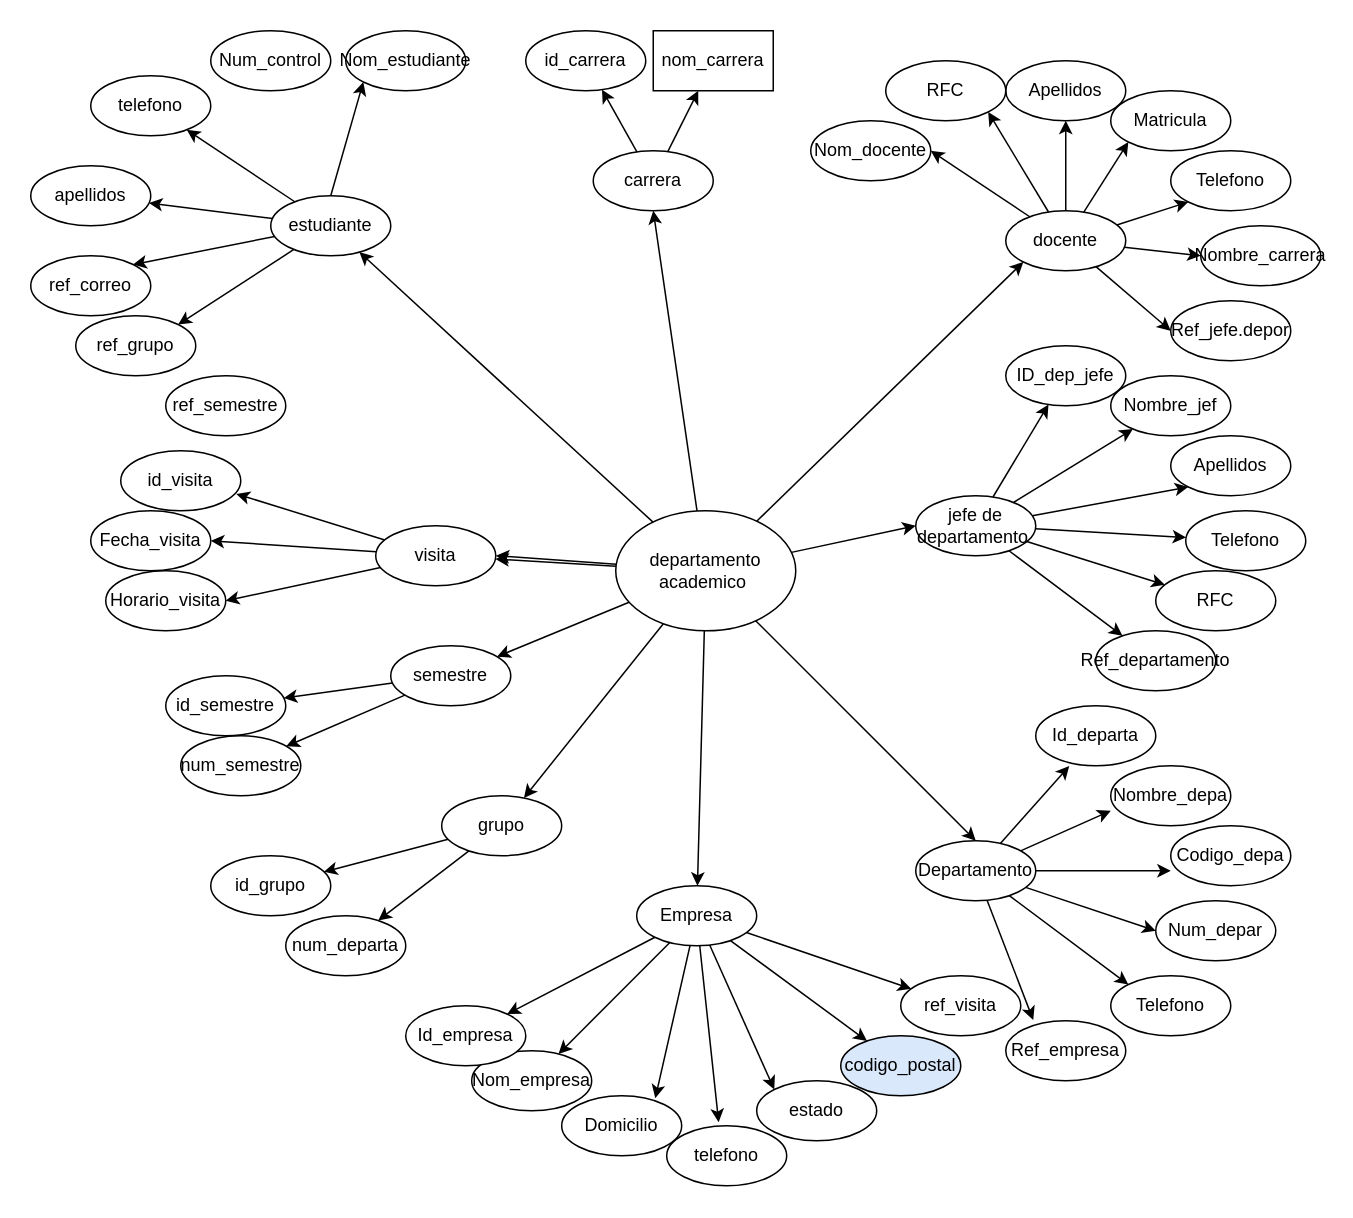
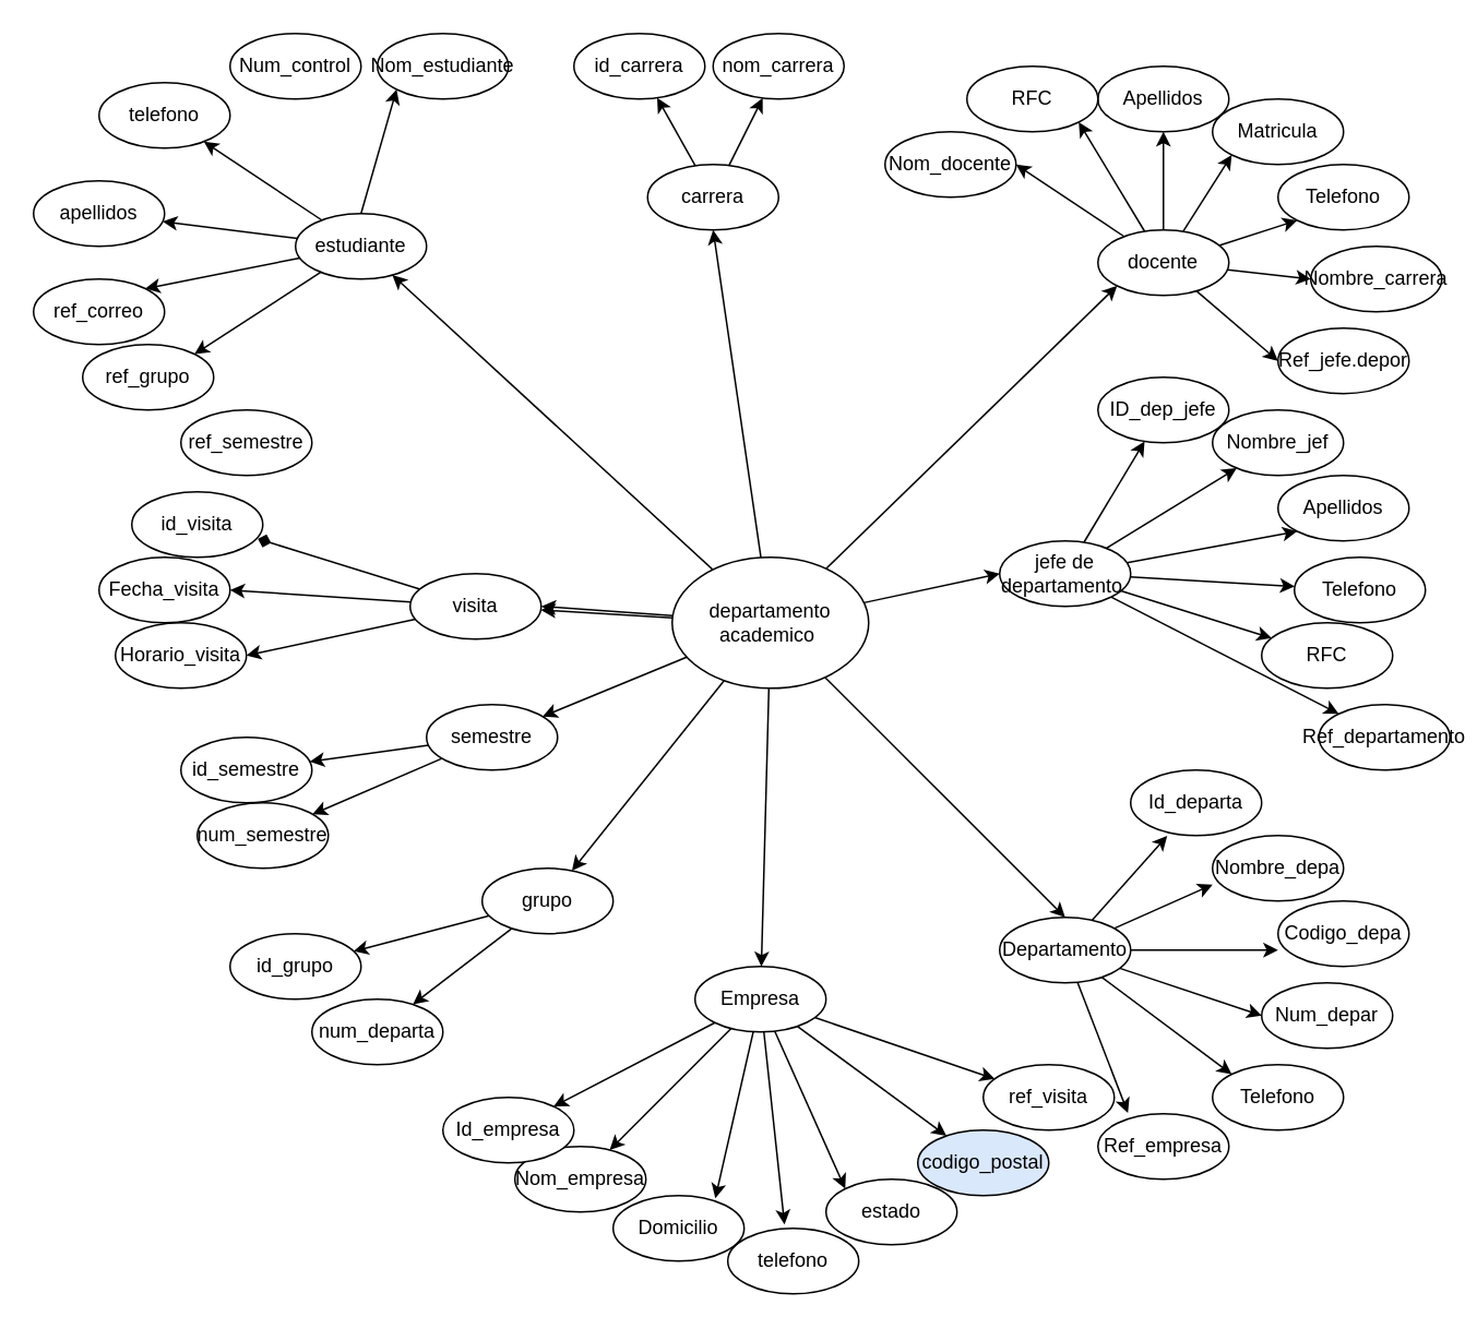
  <mxCell id="0" />
  <mxCell id="1" parent="0" />
  <mxCell id="2" style="edgeStyle=none;html=1;entryX=0.5;entryY=0;entryDx=0;entryDy=0;" parent="1" source="12" target="33" edge="1"><mxGeometry relative="1" as="geometry" /></mxCell>
  <mxCell id="3" style="edgeStyle=none;html=1;entryX=1;entryY=0.5;entryDx=0;entryDy=0;" parent="1" source="12" target="26" edge="1"><mxGeometry relative="1" as="geometry" /></mxCell>
  <mxCell id="4" style="edgeStyle=none;html=1;entryX=0;entryY=0.5;entryDx=0;entryDy=0;" parent="1" source="12" target="48" edge="1"><mxGeometry relative="1" as="geometry" /></mxCell>
  <mxCell id="5" style="edgeStyle=none;html=1;entryX=0;entryY=1;entryDx=0;entryDy=0;" parent="1" source="12" target="41" edge="1"><mxGeometry relative="1" as="geometry" /></mxCell>
  <mxCell id="6" style="edgeStyle=none;html=1;entryX=0.5;entryY=1;entryDx=0;entryDy=0;" parent="1" source="12" target="21" edge="1"><mxGeometry relative="1" as="geometry" /></mxCell>
  <mxCell id="7" style="edgeStyle=none;html=1;" parent="1" source="12" target="18" edge="1"><mxGeometry relative="1" as="geometry" /></mxCell>
  <mxCell id="8" style="edgeStyle=none;html=1;" parent="1" source="12" target="83" edge="1"><mxGeometry relative="1" as="geometry" /></mxCell>
  <mxCell id="9" value="" style="edgeStyle=none;html=1;" edge="1" parent="1" source="12" target="26"><mxGeometry relative="1" as="geometry" /></mxCell>
  <mxCell id="10" style="edgeStyle=none;html=1;" edge="1" parent="1" source="12" target="95"><mxGeometry relative="1" as="geometry" /></mxCell>
  <mxCell id="11" style="edgeStyle=none;html=1;" edge="1" parent="1" source="12" target="99"><mxGeometry relative="1" as="geometry" /></mxCell>
  <mxCell id="12" value="departamento academico&amp;nbsp;" style="ellipse;whiteSpace=wrap;html=1;" parent="1" vertex="1"><mxGeometry x="410" y="340" width="120" height="80" as="geometry" /></mxCell>
  <mxCell id="13" style="edgeStyle=none;html=1;exitX=0.5;exitY=0;exitDx=0;exitDy=0;entryX=0;entryY=1;entryDx=0;entryDy=0;" parent="1" source="18" target="51" edge="1"><mxGeometry relative="1" as="geometry" /></mxCell>
  <mxCell id="14" style="edgeStyle=none;html=1;" parent="1" source="18" target="50" edge="1"><mxGeometry relative="1" as="geometry" /></mxCell>
  <mxCell id="15" style="edgeStyle=none;html=1;" parent="1" source="18" target="54" edge="1"><mxGeometry relative="1" as="geometry" /></mxCell>
  <mxCell id="16" style="edgeStyle=none;html=1;entryX=1;entryY=0;entryDx=0;entryDy=0;" parent="1" source="18" target="53" edge="1"><mxGeometry relative="1" as="geometry" /></mxCell>
  <mxCell id="17" style="edgeStyle=none;html=1;entryX=1;entryY=0;entryDx=0;entryDy=0;" parent="1" source="18" target="52" edge="1"><mxGeometry relative="1" as="geometry" /></mxCell>
  <mxCell id="18" value="estudiante" style="ellipse;whiteSpace=wrap;html=1;" parent="1" vertex="1"><mxGeometry x="180" y="130" width="80" height="40" as="geometry" /></mxCell>
  <mxCell id="19" style="edgeStyle=none;html=1;" parent="1" source="21" target="56" edge="1"><mxGeometry relative="1" as="geometry" /></mxCell>
  <mxCell id="20" style="edgeStyle=none;html=1;" parent="1" source="21" target="55" edge="1"><mxGeometry relative="1" as="geometry" /></mxCell>
  <mxCell id="21" value="carrera" style="ellipse;whiteSpace=wrap;html=1;" parent="1" vertex="1"><mxGeometry x="395" y="100" width="80" height="40" as="geometry" /></mxCell>
  <mxCell id="22" value="ref_semestre" style="ellipse;whiteSpace=wrap;html=1;" parent="1" vertex="1"><mxGeometry x="110" y="250" width="80" height="40" as="geometry" /></mxCell>
- <mxCell id="23" style="edgeStyle=none;html=1;entryX=0.963;entryY=0.719;entryDx=0;entryDy=0;entryPerimeter=0;" parent="1" source="26" target="89" edge="1"><mxGeometry relative="1" as="geometry" /></mxCell>
+ <mxCell id="23" style="edgeStyle=none;html=1;entryX=0.963;entryY=0.719;entryDx=0;entryDy=0;entryPerimeter=0;endArrow=diamond;" parent="1" source="26" target="89" edge="1"><mxGeometry relative="1" as="geometry" /></mxCell>
  <mxCell id="24" style="edgeStyle=none;html=1;entryX=1;entryY=0.5;entryDx=0;entryDy=0;" parent="1" source="26" target="92" edge="1"><mxGeometry relative="1" as="geometry" /></mxCell>
  <mxCell id="25" style="edgeStyle=none;html=1;entryX=1;entryY=0.5;entryDx=0;entryDy=0;" parent="1" source="26" target="96" edge="1"><mxGeometry relative="1" as="geometry"><mxPoint x="160" y="390" as="targetPoint" /></mxGeometry></mxCell>
  <mxCell id="26" value="visita" style="ellipse;whiteSpace=wrap;html=1;" parent="1" vertex="1"><mxGeometry x="250" y="350" width="80" height="40" as="geometry" /></mxCell>
  <mxCell id="27" style="edgeStyle=none;html=1;entryX=0.279;entryY=1.004;entryDx=0;entryDy=0;entryPerimeter=0;" parent="1" source="33" target="70" edge="1"><mxGeometry relative="1" as="geometry" /></mxCell>
  <mxCell id="28" style="edgeStyle=none;html=1;entryX=0;entryY=0.75;entryDx=0;entryDy=0;entryPerimeter=0;" parent="1" source="33" target="71" edge="1"><mxGeometry relative="1" as="geometry" /></mxCell>
  <mxCell id="29" style="edgeStyle=none;html=1;entryX=0;entryY=0.75;entryDx=0;entryDy=0;entryPerimeter=0;" parent="1" source="33" target="72" edge="1"><mxGeometry relative="1" as="geometry" /></mxCell>
  <mxCell id="30" style="edgeStyle=none;html=1;entryX=0;entryY=0.5;entryDx=0;entryDy=0;" parent="1" source="33" target="73" edge="1"><mxGeometry relative="1" as="geometry" /></mxCell>
  <mxCell id="31" style="edgeStyle=none;html=1;entryX=0;entryY=0;entryDx=0;entryDy=0;" parent="1" source="33" target="74" edge="1"><mxGeometry relative="1" as="geometry" /></mxCell>
  <mxCell id="32" style="edgeStyle=none;html=1;entryX=0.229;entryY=-0.012;entryDx=0;entryDy=0;entryPerimeter=0;" parent="1" source="33" target="75" edge="1"><mxGeometry relative="1" as="geometry" /></mxCell>
  <mxCell id="33" value="Departamento" style="ellipse;whiteSpace=wrap;html=1;" parent="1" vertex="1"><mxGeometry x="610" y="560" width="80" height="40" as="geometry" /></mxCell>
  <mxCell id="34" style="edgeStyle=none;html=1;entryX=1;entryY=0.5;entryDx=0;entryDy=0;" parent="1" source="41" target="62" edge="1"><mxGeometry relative="1" as="geometry" /></mxCell>
  <mxCell id="35" style="edgeStyle=none;html=1;entryX=1;entryY=1;entryDx=0;entryDy=0;" parent="1" source="41" target="61" edge="1"><mxGeometry relative="1" as="geometry" /></mxCell>
  <mxCell id="36" style="edgeStyle=none;html=1;entryX=0.5;entryY=1;entryDx=0;entryDy=0;" parent="1" source="41" target="59" edge="1"><mxGeometry relative="1" as="geometry" /></mxCell>
  <mxCell id="37" style="edgeStyle=none;html=1;entryX=0;entryY=1;entryDx=0;entryDy=0;" parent="1" source="41" target="60" edge="1"><mxGeometry relative="1" as="geometry" /></mxCell>
  <mxCell id="38" style="edgeStyle=none;html=1;entryX=0;entryY=1;entryDx=0;entryDy=0;" parent="1" source="41" target="58" edge="1"><mxGeometry relative="1" as="geometry" /></mxCell>
  <mxCell id="39" style="edgeStyle=none;html=1;entryX=0;entryY=0.5;entryDx=0;entryDy=0;" parent="1" source="41" target="57" edge="1"><mxGeometry relative="1" as="geometry" /></mxCell>
  <mxCell id="40" style="edgeStyle=none;html=1;entryX=0;entryY=0.5;entryDx=0;entryDy=0;" parent="1" source="41" target="64" edge="1"><mxGeometry relative="1" as="geometry" /></mxCell>
  <mxCell id="41" value="docente" style="ellipse;whiteSpace=wrap;html=1;" parent="1" vertex="1"><mxGeometry x="670" y="140" width="80" height="40" as="geometry" /></mxCell>
  <mxCell id="42" style="edgeStyle=none;html=1;" edge="1" parent="1" source="48" target="65"><mxGeometry relative="1" as="geometry" /></mxCell>
  <mxCell id="43" style="edgeStyle=none;html=1;" edge="1" parent="1" source="48" target="69"><mxGeometry relative="1" as="geometry" /></mxCell>
  <mxCell id="44" style="edgeStyle=none;html=1;" edge="1" parent="1" source="48" target="68"><mxGeometry relative="1" as="geometry" /></mxCell>
  <mxCell id="45" style="edgeStyle=none;html=1;entryX=0;entryY=1;entryDx=0;entryDy=0;" edge="1" parent="1" source="48" target="67"><mxGeometry relative="1" as="geometry" /></mxCell>
  <mxCell id="46" style="edgeStyle=none;html=1;" edge="1" parent="1" source="48" target="66"><mxGeometry relative="1" as="geometry" /></mxCell>
  <mxCell id="47" style="edgeStyle=none;html=1;" edge="1" parent="1" source="48" target="63"><mxGeometry relative="1" as="geometry" /></mxCell>
  <mxCell id="48" value="jefe de departamento&amp;nbsp;" style="ellipse;whiteSpace=wrap;html=1;" parent="1" vertex="1"><mxGeometry x="610" y="330" width="80" height="40" as="geometry" /></mxCell>
  <mxCell id="49" value="Num_control" style="ellipse;whiteSpace=wrap;html=1;" parent="1" vertex="1"><mxGeometry x="140" y="20" width="80" height="40" as="geometry" /></mxCell>
  <mxCell id="50" value="telefono" style="ellipse;whiteSpace=wrap;html=1;" parent="1" vertex="1"><mxGeometry x="60" y="50" width="80" height="40" as="geometry" /></mxCell>
  <mxCell id="51" value="Nom_estudiante" style="ellipse;whiteSpace=wrap;html=1;" parent="1" vertex="1"><mxGeometry x="230" y="20" width="80" height="40" as="geometry" /></mxCell>
  <mxCell id="52" value="ref_grupo" style="ellipse;whiteSpace=wrap;html=1;" parent="1" vertex="1"><mxGeometry x="50" y="210" width="80" height="40" as="geometry" /></mxCell>
  <mxCell id="53" value="ref_correo" style="ellipse;whiteSpace=wrap;html=1;" parent="1" vertex="1"><mxGeometry x="20" y="170" width="80" height="40" as="geometry" /></mxCell>
  <mxCell id="54" value="apellidos" style="ellipse;whiteSpace=wrap;html=1;" parent="1" vertex="1"><mxGeometry x="20" y="110" width="80" height="40" as="geometry" /></mxCell>
- <mxCell id="55" value="nom_carrera" style="whiteSpace=wrap;html=1;rounded=0;" parent="1" vertex="1"><mxGeometry x="435" y="20" width="80" height="40" as="geometry" /></mxCell>
+ <mxCell id="55" value="nom_carrera" style="ellipse;whiteSpace=wrap;html=1;" parent="1" vertex="1"><mxGeometry x="435" y="20" width="80" height="40" as="geometry" /></mxCell>
  <mxCell id="56" value="id_carrera" style="ellipse;whiteSpace=wrap;html=1;" parent="1" vertex="1"><mxGeometry x="350" y="20" width="80" height="40" as="geometry" /></mxCell>
  <mxCell id="57" value="Nombre_carrera" style="ellipse;whiteSpace=wrap;html=1;" parent="1" vertex="1"><mxGeometry x="800" y="150" width="80" height="40" as="geometry" /></mxCell>
  <mxCell id="58" value="Telefono" style="ellipse;whiteSpace=wrap;html=1;" parent="1" vertex="1"><mxGeometry x="780" y="100" width="80" height="40" as="geometry" /></mxCell>
  <mxCell id="59" value="Apellidos" style="ellipse;whiteSpace=wrap;html=1;" parent="1" vertex="1"><mxGeometry x="670" y="40" width="80" height="40" as="geometry" /></mxCell>
  <mxCell id="60" value="Matricula" style="ellipse;whiteSpace=wrap;html=1;" parent="1" vertex="1"><mxGeometry x="740" y="60" width="80" height="40" as="geometry" /></mxCell>
  <mxCell id="61" value="RFC" style="ellipse;whiteSpace=wrap;html=1;" parent="1" vertex="1"><mxGeometry x="590" y="40" width="80" height="40" as="geometry" /></mxCell>
  <mxCell id="62" value="Nom_docente" style="ellipse;whiteSpace=wrap;html=1;" parent="1" vertex="1"><mxGeometry x="540" y="80" width="80" height="40" as="geometry" /></mxCell>
  <mxCell id="63" value="RFC" style="ellipse;whiteSpace=wrap;html=1;" parent="1" vertex="1"><mxGeometry x="770" y="380" width="80" height="40" as="geometry" /></mxCell>
  <mxCell id="64" value="Ref_jefe.depor" style="ellipse;whiteSpace=wrap;html=1;" parent="1" vertex="1"><mxGeometry x="780" y="200" width="80" height="40" as="geometry" /></mxCell>
  <mxCell id="65" value="Telefono" style="ellipse;whiteSpace=wrap;html=1;" parent="1" vertex="1"><mxGeometry x="790" y="340" width="80" height="40" as="geometry" /></mxCell>
- <mxCell id="66" value="Ref_departamento" style="ellipse;whiteSpace=wrap;html=1;" parent="1" vertex="1"><mxGeometry x="730" y="420" width="80" height="40" as="geometry" /></mxCell>
+ <mxCell id="66" value="Ref_departamento" style="ellipse;whiteSpace=wrap;html=1;" parent="1" vertex="1"><mxGeometry x="805" y="430" width="80" height="40" as="geometry" /></mxCell>
  <mxCell id="67" value="Apellidos" style="ellipse;whiteSpace=wrap;html=1;" parent="1" vertex="1"><mxGeometry x="780" y="290" width="80" height="40" as="geometry" /></mxCell>
  <mxCell id="68" value="Nombre_jef" style="ellipse;whiteSpace=wrap;html=1;" parent="1" vertex="1"><mxGeometry x="740" y="250" width="80" height="40" as="geometry" /></mxCell>
  <mxCell id="69" value="ID_dep_jefe" style="ellipse;whiteSpace=wrap;html=1;" parent="1" vertex="1"><mxGeometry x="670" y="230" width="80" height="40" as="geometry" /></mxCell>
  <mxCell id="70" value="Id_departa" style="ellipse;whiteSpace=wrap;html=1;" parent="1" vertex="1"><mxGeometry x="690" y="470" width="80" height="40" as="geometry" /></mxCell>
  <mxCell id="71" value="Nombre_depa" style="ellipse;whiteSpace=wrap;html=1;" parent="1" vertex="1"><mxGeometry x="740" y="510" width="80" height="40" as="geometry" /></mxCell>
  <mxCell id="72" value="Codigo_depa" style="ellipse;whiteSpace=wrap;html=1;" parent="1" vertex="1"><mxGeometry x="780" y="550" width="80" height="40" as="geometry" /></mxCell>
  <mxCell id="73" value="Num_depar" style="ellipse;whiteSpace=wrap;html=1;" parent="1" vertex="1"><mxGeometry x="770" y="600" width="80" height="40" as="geometry" /></mxCell>
  <mxCell id="74" value="Telefono" style="ellipse;whiteSpace=wrap;html=1;" parent="1" vertex="1"><mxGeometry x="740" y="650" width="80" height="40" as="geometry" /></mxCell>
  <mxCell id="75" value="Ref_empresa" style="ellipse;whiteSpace=wrap;html=1;" parent="1" vertex="1"><mxGeometry x="670" y="680" width="80" height="40" as="geometry" /></mxCell>
  <mxCell id="76" style="edgeStyle=none;html=1;" parent="1" source="83" target="84" edge="1"><mxGeometry relative="1" as="geometry" /></mxCell>
  <mxCell id="77" style="edgeStyle=none;html=1;entryX=0.78;entryY=0.04;entryDx=0;entryDy=0;entryPerimeter=0;" parent="1" source="83" target="88" edge="1"><mxGeometry relative="1" as="geometry" /></mxCell>
  <mxCell id="78" style="edgeStyle=none;html=1;entryX=0.433;entryY=-0.06;entryDx=0;entryDy=0;entryPerimeter=0;" parent="1" source="83" target="87" edge="1"><mxGeometry relative="1" as="geometry" /></mxCell>
  <mxCell id="79" style="edgeStyle=none;html=1;entryX=0;entryY=0;entryDx=0;entryDy=0;" parent="1" source="83" target="86" edge="1"><mxGeometry relative="1" as="geometry" /></mxCell>
  <mxCell id="80" style="edgeStyle=none;html=1;" parent="1" source="83" target="91" edge="1"><mxGeometry relative="1" as="geometry" /></mxCell>
  <mxCell id="81" style="edgeStyle=none;html=1;" parent="1" source="83" target="85" edge="1"><mxGeometry relative="1" as="geometry" /></mxCell>
  <mxCell id="82" style="edgeStyle=none;html=1;" parent="1" source="83" target="90" edge="1"><mxGeometry relative="1" as="geometry" /></mxCell>
  <mxCell id="83" value="Empresa" style="ellipse;whiteSpace=wrap;html=1;" parent="1" vertex="1"><mxGeometry x="423.96" y="590" width="80" height="40" as="geometry" /></mxCell>
  <mxCell id="84" value="Nom_empresa" style="ellipse;whiteSpace=wrap;html=1;" parent="1" vertex="1"><mxGeometry x="313.96" y="700" width="80" height="40" as="geometry" /></mxCell>
  <mxCell id="85" value="codigo_postal" style="ellipse;whiteSpace=wrap;html=1;fillColor=#dae8fc;" parent="1" vertex="1"><mxGeometry x="560" y="690" width="80" height="40" as="geometry" /></mxCell>
  <mxCell id="86" value="estado" style="ellipse;whiteSpace=wrap;html=1;" parent="1" vertex="1"><mxGeometry x="503.96" y="720" width="80" height="40" as="geometry" /></mxCell>
  <mxCell id="87" value="telefono" style="ellipse;whiteSpace=wrap;html=1;" parent="1" vertex="1"><mxGeometry x="443.96" y="750" width="80" height="40" as="geometry" /></mxCell>
  <mxCell id="88" value="Domicilio" style="ellipse;whiteSpace=wrap;html=1;" parent="1" vertex="1"><mxGeometry x="373.96" y="730" width="80" height="40" as="geometry" /></mxCell>
  <mxCell id="89" value="id_visita" style="ellipse;whiteSpace=wrap;html=1;" parent="1" vertex="1"><mxGeometry x="80" y="300" width="80" height="40" as="geometry" /></mxCell>
  <mxCell id="90" value="ref_visita" style="ellipse;whiteSpace=wrap;html=1;" parent="1" vertex="1"><mxGeometry x="600" y="650" width="80" height="40" as="geometry" /></mxCell>
  <mxCell id="91" value="Id_empresa" style="ellipse;whiteSpace=wrap;html=1;" parent="1" vertex="1"><mxGeometry x="270" y="670" width="80" height="40" as="geometry" /></mxCell>
  <mxCell id="92" value="Fecha_visita" style="ellipse;whiteSpace=wrap;html=1;" parent="1" vertex="1"><mxGeometry x="60" y="340" width="80" height="40" as="geometry" /></mxCell>
  <mxCell id="93" style="edgeStyle=none;html=1;" parent="1" source="95" target="100" edge="1"><mxGeometry relative="1" as="geometry" /></mxCell>
  <mxCell id="94" style="edgeStyle=none;html=1;" parent="1" source="95" target="101" edge="1"><mxGeometry relative="1" as="geometry" /></mxCell>
  <mxCell id="95" value="semestre" style="ellipse;whiteSpace=wrap;html=1;" parent="1" vertex="1"><mxGeometry x="260" y="430" width="80" height="40" as="geometry" /></mxCell>
  <mxCell id="96" value="Horario_visita" style="ellipse;whiteSpace=wrap;html=1;" parent="1" vertex="1"><mxGeometry x="70" y="380" width="80" height="40" as="geometry" /></mxCell>
  <mxCell id="97" style="edgeStyle=none;html=1;" parent="1" source="99" target="103" edge="1"><mxGeometry relative="1" as="geometry" /></mxCell>
  <mxCell id="98" style="edgeStyle=none;html=1;" parent="1" source="99" target="102" edge="1"><mxGeometry relative="1" as="geometry" /></mxCell>
  <mxCell id="99" value="grupo" style="ellipse;whiteSpace=wrap;html=1;" parent="1" vertex="1"><mxGeometry x="293.96" y="530" width="80" height="40" as="geometry" /></mxCell>
  <mxCell id="100" value="id_semestre" style="ellipse;whiteSpace=wrap;html=1;" parent="1" vertex="1"><mxGeometry x="110" y="450" width="80" height="40" as="geometry" /></mxCell>
  <mxCell id="101" value="num_semestre" style="ellipse;whiteSpace=wrap;html=1;" parent="1" vertex="1"><mxGeometry x="120" y="490" width="80" height="40" as="geometry" /></mxCell>
  <mxCell id="102" value="num_departa" style="ellipse;whiteSpace=wrap;html=1;" parent="1" vertex="1"><mxGeometry x="190" y="610" width="80" height="40" as="geometry" /></mxCell>
  <mxCell id="103" value="id_grupo" style="ellipse;whiteSpace=wrap;html=1;" parent="1" vertex="1"><mxGeometry x="140" y="570" width="80" height="40" as="geometry" /></mxCell>
